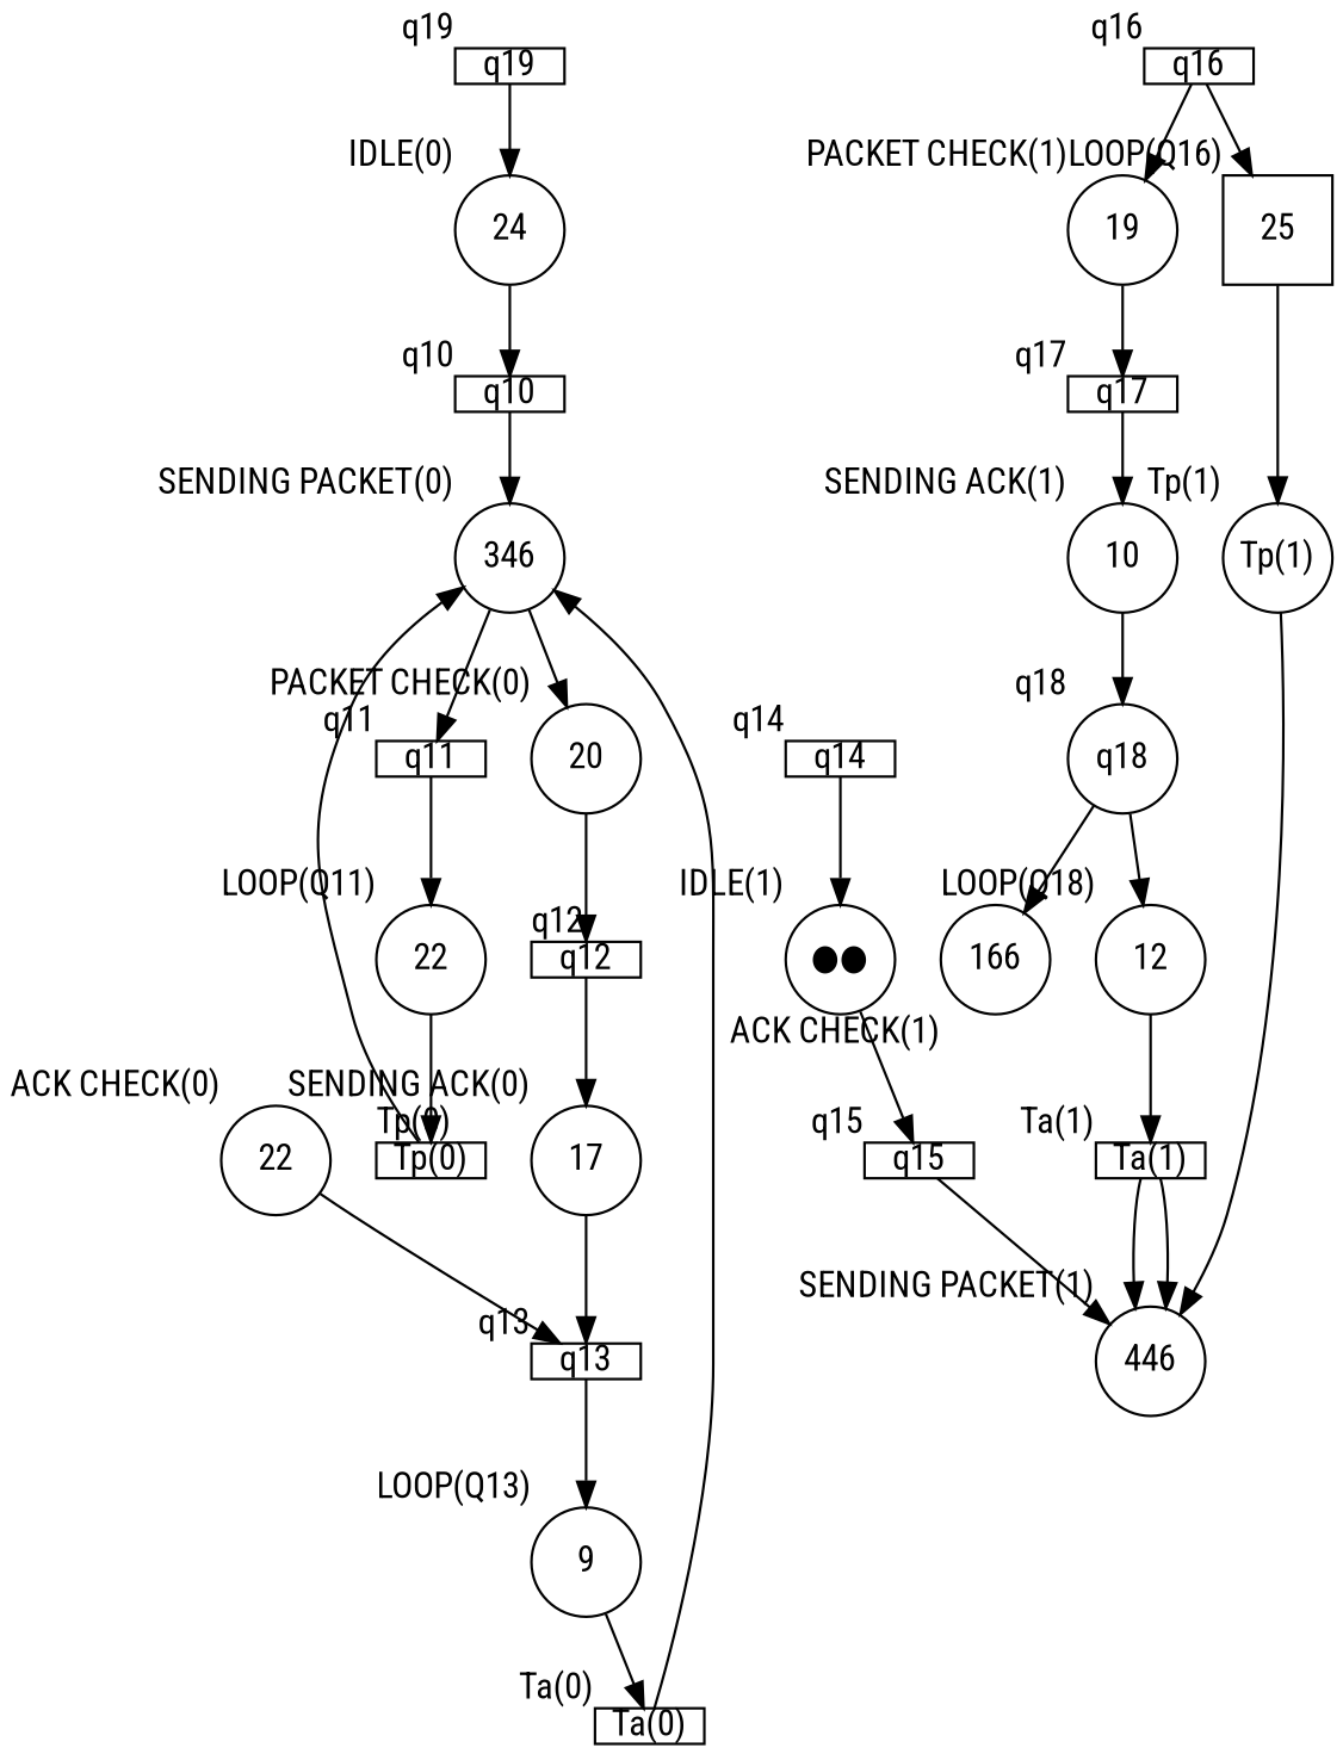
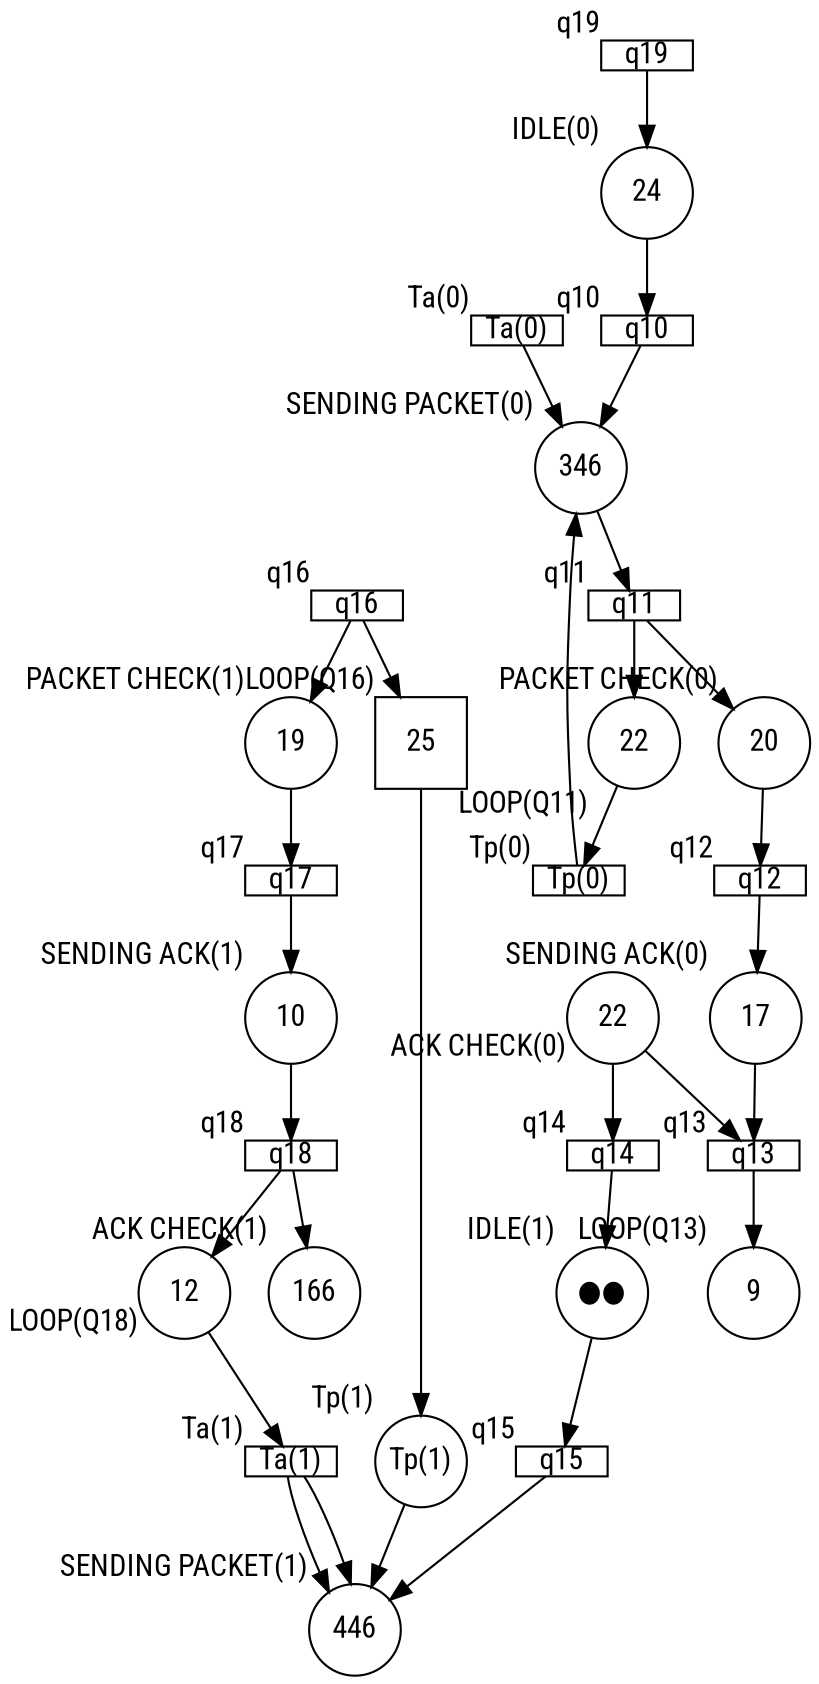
  digraph {
    fontname="Roboto Condensed"
    node [fixedsize=true fontname="Roboto Condensed" shape=circle]
    edge [fontname="Roboto Condensed"]
    n1 [height=0.6 label=24 width=0.6 xlabel="IDLE(0)"]
    q10 [color=black height=0.2 shape=rectangle width=0.6 xlabel=q10]
    n3 [height=0.6 label=346 width=0.6 xlabel="SENDING PACKET(0)"]
    q11 [color=black height=0.2 shape=rectangle width=0.6 xlabel=q11]
    n5 [height=0.6 label=20 width=0.6 xlabel="PACKET CHECK(0)"]
    n6 [height=0.6 label=22 width=0.6 xlabel="LOOP(Q11)"]
    q12 [color=black height=0.2 shape=rectangle width=0.6 xlabel=q12]
    n8 [height=0.6 label=17 width=0.6 xlabel="SENDING ACK(0)"]
    q13 [color=black height=0.2 shape=rectangle width=0.6 xlabel=q13]
    n10 [height=0.6 label=9 width=0.6 xlabel="LOOP(Q13)"]
    n11 [height=0.6 label=22 width=0.6 xlabel="ACK CHECK(0)"]
    q14 [color=black height=0.2 shape=rectangle width=0.6 xlabel=q14]
    n13 [height=0.6 label=<&#9679;&#9679;<br/>> width=0.6 xlabel="IDLE(1)"]
    q15 [color=black height=0.2 shape=rectangle width=0.6 xlabel=q15]
    n15 [height=0.6 label=446 width=0.6 xlabel="SENDING PACKET(1)"]
    q16 [color=black height=0.2 shape=rectangle width=0.6 xlabel=q16]
    n17 [height=0.6 label=19 width=0.6 xlabel="PACKET CHECK(1)"]
    n18 [height=0.6 label=25 shape=box width=0.6 xlabel="LOOP(Q16)"]
    n19 [height=0.6 label=166 width=0.6 xlabel="ACK CHECK(1)"]
    q17 [color=black height=0.2 shape=rectangle width=0.6 xlabel=q17]
    n21 [height=0.6 label=10 width=0.6 xlabel="SENDING ACK(1)"]
-   q18 [color=black height=0.2 width=0.6 xlabel=q18]
+   q18 [color=black height=0.2 shape=rectangle width=0.6 xlabel=q18]
    n23 [height=0.6 label=12 width=0.6 xlabel="LOOP(Q18)"]
    "Tp(0)" [color=black height=0.2 shape=rectangle width=0.6 xlabel="Tp(0)"]
    "Ta(0)" [color=black height=0.2 shape=rectangle width=0.6 xlabel="Ta(0)"]
    "Tp(1)" [color=black height=0.2 width=0.6 xlabel="Tp(1)"]
    "Ta(1)" [color=black height=0.2 shape=rectangle width=0.6 xlabel="Ta(1)"]
    q19 [color=black height=0.2 shape=rectangle width=0.6 xlabel=q19]
    n1 -> q10
    q10 -> n3
    n3 -> q11
-   n3 -> n5
+   q11 -> n5
    q11 -> n6
    n5 -> q12
    n6 -> "Tp(0)"
    q12 -> n8
    n8 -> q13
    q13 -> n10
-   n10 -> "Ta(0)"
    n11 -> q13
+   n11 -> q14
    q14 -> n13
    n13 -> q15
    q15 -> n15
    q16 -> n17
    q16 -> n18
    n17 -> q17
    n18 -> "Tp(1)"
    q17 -> n21
    n21 -> q18
    q18 -> n19
    q18 -> n23
    n23 -> "Ta(1)"
    "Tp(0)" -> n3
    "Ta(0)" -> n3
    "Tp(1)" -> n15
    "Ta(1)" -> n15
    "Ta(1)" -> n15
    q19 -> n1
  }
